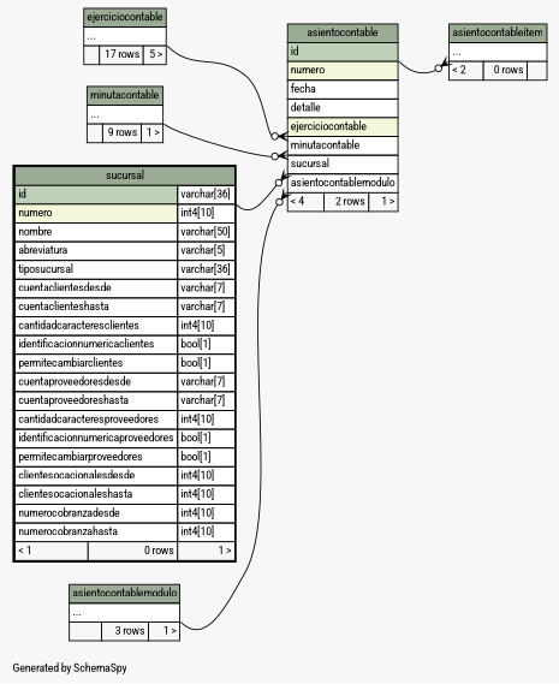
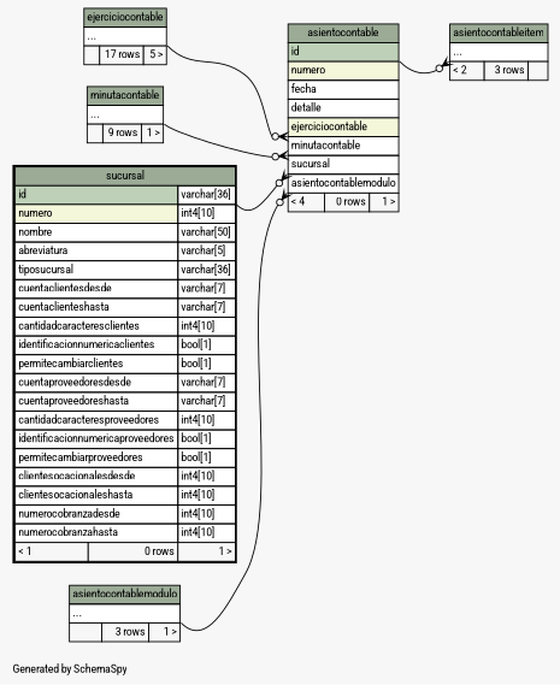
  digraph {
    bgcolor="#f7f7f7"
    fontname="Roboto Condensed"
    fontsize=11
    label="\nGenerated by SchemaSpy"
    labeljust=l
    nodesep=0.18
    rankdir=RL
    ranksep=0.46
    node [fontname="Roboto Condensed" fontsize=11 shape=plaintext]
    edge [arrowhead=none arrowsize=0.8 arrowtail=crowodot dir=back fontname="Roboto Condensed" headport="elipses:se"]
-   n1 [label=<     <TABLE BORDER="0" CELLBORDER="1" CELLSPACING="0" BGCOLOR="#ffffff">       <TR><TD COLSPAN="3" BGCOLOR="#9bab96" ALIGN="CENTER">asientocontable</TD></TR>       <TR><TD PORT="id" COLSPAN="3" BGCOLOR="#bed1b8" ALIGN="LEFT">id</TD></TR>       <TR><TD PORT="numero" COLSPAN="3" BGCOLOR="#f4f7da" ALIGN="LEFT">numero</TD></TR>       <TR><TD PORT="fecha" COLSPAN="3" ALIGN="LEFT">fecha</TD></TR>       <TR><TD PORT="detalle" COLSPAN="3" ALIGN="LEFT">detalle</TD></TR>       <TR><TD PORT="ejerciciocontable" COLSPAN="3" BGCOLOR="#f4f7da" ALIGN="LEFT">ejerciciocontable</TD></TR>       <TR><TD PORT="minutacontable" COLSPAN="3" ALIGN="LEFT">minutacontable</TD></TR>       <TR><TD PORT="sucursal" COLSPAN="3" ALIGN="LEFT">sucursal</TD></TR>       <TR><TD PORT="asientocontablemodulo" COLSPAN="3" ALIGN="LEFT">asientocontablemodulo</TD></TR>       <TR><TD ALIGN="LEFT" BGCOLOR="#f7f7f7">&lt; 4</TD><TD ALIGN="RIGHT" BGCOLOR="#f7f7f7">2 rows</TD><TD ALIGN="RIGHT" BGCOLOR="#f7f7f7">1 &gt;</TD></TR>     </TABLE>>]
+   n1 [label=<     <TABLE BORDER="0" CELLBORDER="1" CELLSPACING="0" BGCOLOR="#ffffff">       <TR><TD COLSPAN="3" BGCOLOR="#9bab96" ALIGN="CENTER">asientocontable</TD></TR>       <TR><TD PORT="id" COLSPAN="3" BGCOLOR="#bed1b8" ALIGN="LEFT">id</TD></TR>       <TR><TD PORT="numero" COLSPAN="3" BGCOLOR="#f4f7da" ALIGN="LEFT">numero</TD></TR>       <TR><TD PORT="fecha" COLSPAN="3" ALIGN="LEFT">fecha</TD></TR>       <TR><TD PORT="detalle" COLSPAN="3" ALIGN="LEFT">detalle</TD></TR>       <TR><TD PORT="ejerciciocontable" COLSPAN="3" BGCOLOR="#f4f7da" ALIGN="LEFT">ejerciciocontable</TD></TR>       <TR><TD PORT="minutacontable" COLSPAN="3" ALIGN="LEFT">minutacontable</TD></TR>       <TR><TD PORT="sucursal" COLSPAN="3" ALIGN="LEFT">sucursal</TD></TR>       <TR><TD PORT="asientocontablemodulo" COLSPAN="3" ALIGN="LEFT">asientocontablemodulo</TD></TR>       <TR><TD ALIGN="LEFT" BGCOLOR="#f7f7f7">&lt; 4</TD><TD ALIGN="RIGHT" BGCOLOR="#f7f7f7">0 rows</TD><TD ALIGN="RIGHT" BGCOLOR="#f7f7f7">1 &gt;</TD></TR>     </TABLE>>]
    n2 [label=<     <TABLE BORDER="0" CELLBORDER="1" CELLSPACING="0" BGCOLOR="#ffffff">       <TR><TD COLSPAN="3" BGCOLOR="#9bab96" ALIGN="CENTER">asientocontablemodulo</TD></TR>       <TR><TD PORT="elipses" COLSPAN="3" ALIGN="LEFT">...</TD></TR>       <TR><TD ALIGN="LEFT" BGCOLOR="#f7f7f7">  </TD><TD ALIGN="RIGHT" BGCOLOR="#f7f7f7">3 rows</TD><TD ALIGN="RIGHT" BGCOLOR="#f7f7f7">1 &gt;</TD></TR>     </TABLE>>]
    n3 [label=<     <TABLE BORDER="0" CELLBORDER="1" CELLSPACING="0" BGCOLOR="#ffffff">       <TR><TD COLSPAN="3" BGCOLOR="#9bab96" ALIGN="CENTER">ejerciciocontable</TD></TR>       <TR><TD PORT="elipses" COLSPAN="3" ALIGN="LEFT">...</TD></TR>       <TR><TD ALIGN="LEFT" BGCOLOR="#f7f7f7">  </TD><TD ALIGN="RIGHT" BGCOLOR="#f7f7f7">17 rows</TD><TD ALIGN="RIGHT" BGCOLOR="#f7f7f7">5 &gt;</TD></TR>     </TABLE>>]
    n4 [label=<     <TABLE BORDER="0" CELLBORDER="1" CELLSPACING="0" BGCOLOR="#ffffff">       <TR><TD COLSPAN="3" BGCOLOR="#9bab96" ALIGN="CENTER">minutacontable</TD></TR>       <TR><TD PORT="elipses" COLSPAN="3" ALIGN="LEFT">...</TD></TR>       <TR><TD ALIGN="LEFT" BGCOLOR="#f7f7f7">  </TD><TD ALIGN="RIGHT" BGCOLOR="#f7f7f7">9 rows</TD><TD ALIGN="RIGHT" BGCOLOR="#f7f7f7">1 &gt;</TD></TR>     </TABLE>>]
    n5 [label=<     <TABLE BORDER="2" CELLBORDER="1" CELLSPACING="0" BGCOLOR="#ffffff">       <TR><TD COLSPAN="3" BGCOLOR="#9bab96" ALIGN="CENTER">sucursal</TD></TR>       <TR><TD PORT="id" COLSPAN="2" BGCOLOR="#bed1b8" ALIGN="LEFT">id</TD><TD PORT="id.type" ALIGN="LEFT">varchar[36]</TD></TR>       <TR><TD PORT="numero" COLSPAN="2" BGCOLOR="#f4f7da" ALIGN="LEFT">numero</TD><TD PORT="numero.type" ALIGN="LEFT">int4[10]</TD></TR>       <TR><TD PORT="nombre" COLSPAN="2" ALIGN="LEFT">nombre</TD><TD PORT="nombre.type" ALIGN="LEFT">varchar[50]</TD></TR>       <TR><TD PORT="abreviatura" COLSPAN="2" ALIGN="LEFT">abreviatura</TD><TD PORT="abreviatura.type" ALIGN="LEFT">varchar[5]</TD></TR>       <TR><TD PORT="tiposucursal" COLSPAN="2" ALIGN="LEFT">tiposucursal</TD><TD PORT="tiposucursal.type" ALIGN="LEFT">varchar[36]</TD></TR>       <TR><TD PORT="cuentaclientesdesde" COLSPAN="2" ALIGN="LEFT">cuentaclientesdesde</TD><TD PORT="cuentaclientesdesde.type" ALIGN="LEFT">varchar[7]</TD></TR>       <TR><TD PORT="cuentaclienteshasta" COLSPAN="2" ALIGN="LEFT">cuentaclienteshasta</TD><TD PORT="cuentaclienteshasta.type" ALIGN="LEFT">varchar[7]</TD></TR>       <TR><TD PORT="cantidadcaracteresclientes" COLSPAN="2" ALIGN="LEFT">cantidadcaracteresclientes</TD><TD PORT="cantidadcaracteresclientes.type" ALIGN="LEFT">int4[10]</TD></TR>       <TR><TD PORT="identificacionnumericaclientes" COLSPAN="2" ALIGN="LEFT">identificacionnumericaclientes</TD><TD PORT="identificacionnumericaclientes.type" ALIGN="LEFT">bool[1]</TD></TR>       <TR><TD PORT="permitecambiarclientes" COLSPAN="2" ALIGN="LEFT">permitecambiarclientes</TD><TD PORT="permitecambiarclientes.type" ALIGN="LEFT">bool[1]</TD></TR>       <TR><TD PORT="cuentaproveedoresdesde" COLSPAN="2" ALIGN="LEFT">cuentaproveedoresdesde</TD><TD PORT="cuentaproveedoresdesde.type" ALIGN="LEFT">varchar[7]</TD></TR>       <TR><TD PORT="cuentaproveedoreshasta" COLSPAN="2" ALIGN="LEFT">cuentaproveedoreshasta</TD><TD PORT="cuentaproveedoreshasta.type" ALIGN="LEFT">varchar[7]</TD></TR>       <TR><TD PORT="cantidadcaracteresproveedores" COLSPAN="2" ALIGN="LEFT">cantidadcaracteresproveedores</TD><TD PORT="cantidadcaracteresproveedores.type" ALIGN="LEFT">int4[10]</TD></TR>       <TR><TD PORT="identificacionnumericaproveedores" COLSPAN="2" ALIGN="LEFT">identificacionnumericaproveedores</TD><TD PORT="identificacionnumericaproveedores.type" ALIGN="LEFT">bool[1]</TD></TR>       <TR><TD PORT="permitecambiarproveedores" COLSPAN="2" ALIGN="LEFT">permitecambiarproveedores</TD><TD PORT="permitecambiarproveedores.type" ALIGN="LEFT">bool[1]</TD></TR>       <TR><TD PORT="clientesocacionalesdesde" COLSPAN="2" ALIGN="LEFT">clientesocacionalesdesde</TD><TD PORT="clientesocacionalesdesde.type" ALIGN="LEFT">int4[10]</TD></TR>       <TR><TD PORT="clientesocacionaleshasta" COLSPAN="2" ALIGN="LEFT">clientesocacionaleshasta</TD><TD PORT="clientesocacionaleshasta.type" ALIGN="LEFT">int4[10]</TD></TR>       <TR><TD PORT="numerocobranzadesde" COLSPAN="2" ALIGN="LEFT">numerocobranzadesde</TD><TD PORT="numerocobranzadesde.type" ALIGN="LEFT">int4[10]</TD></TR>       <TR><TD PORT="numerocobranzahasta" COLSPAN="2" ALIGN="LEFT">numerocobranzahasta</TD><TD PORT="numerocobranzahasta.type" ALIGN="LEFT">int4[10]</TD></TR>       <TR><TD ALIGN="LEFT" BGCOLOR="#f7f7f7">&lt; 1</TD><TD ALIGN="RIGHT" BGCOLOR="#f7f7f7">0 rows</TD><TD ALIGN="RIGHT" BGCOLOR="#f7f7f7">1 &gt;</TD></TR>     </TABLE>>]
-   n6 [label=<     <TABLE BORDER="0" CELLBORDER="1" CELLSPACING="0" BGCOLOR="#ffffff">       <TR><TD COLSPAN="3" BGCOLOR="#9bab96" ALIGN="CENTER">asientocontableitem</TD></TR>       <TR><TD PORT="elipses" COLSPAN="3" ALIGN="LEFT">...</TD></TR>       <TR><TD ALIGN="LEFT" BGCOLOR="#f7f7f7">&lt; 2</TD><TD ALIGN="RIGHT" BGCOLOR="#f7f7f7">0 rows</TD><TD ALIGN="RIGHT" BGCOLOR="#f7f7f7">  </TD></TR>     </TABLE>>]
+   n6 [label=<     <TABLE BORDER="0" CELLBORDER="1" CELLSPACING="0" BGCOLOR="#ffffff">       <TR><TD COLSPAN="3" BGCOLOR="#9bab96" ALIGN="CENTER">asientocontableitem</TD></TR>       <TR><TD PORT="elipses" COLSPAN="3" ALIGN="LEFT">...</TD></TR>       <TR><TD ALIGN="LEFT" BGCOLOR="#f7f7f7">&lt; 2</TD><TD ALIGN="RIGHT" BGCOLOR="#f7f7f7">3 rows</TD><TD ALIGN="RIGHT" BGCOLOR="#f7f7f7">  </TD></TR>     </TABLE>>]
    n1 -> n2 [tailport="asientocontablemodulo:sw"]
    n1 -> n3 [tailport="ejerciciocontable:sw"]
    n1 -> n4 [tailport="minutacontable:sw"]
    n1 -> n5 [headport="id.type:se" tailport="sucursal:sw"]
    n6 -> n1 [headport="id:se" tailport="elipses:sw"]
  }
